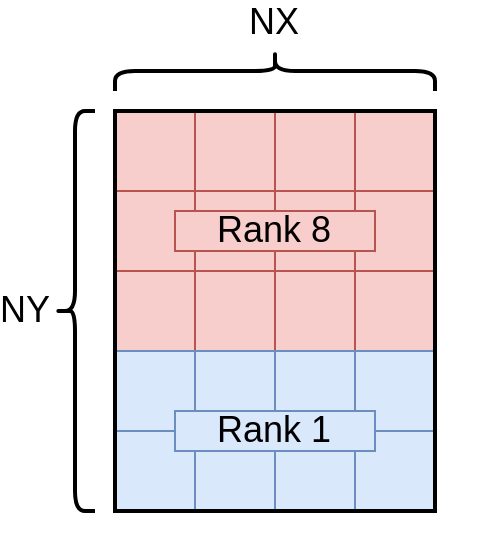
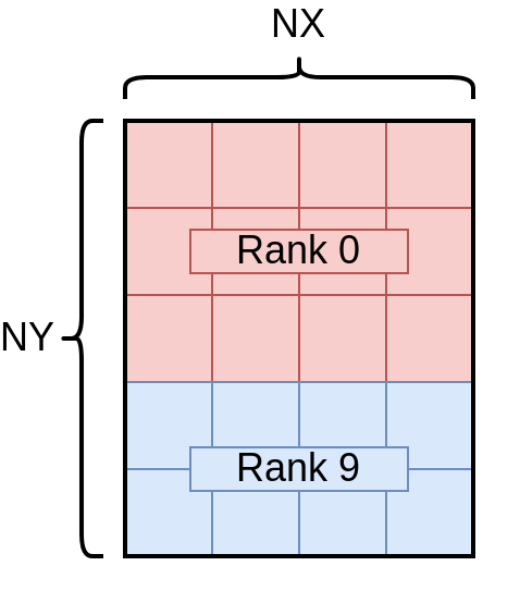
  <mxCell id="0" />
  <mxCell id="1" parent="0" />
  <mxCell id="2" value="NY" style="shape=curlyBracket;whiteSpace=wrap;html=1;rounded=1;strokeWidth=2;rotation=0;fontSize=18;verticalAlign=middle;labelPosition=left;verticalLabelPosition=middle;align=right;" vertex="1" parent="1"><mxGeometry x="20" y="50" width="20" height="200" as="geometry" /></mxCell>
  <mxCell id="3" value="NX" style="shape=curlyBracket;whiteSpace=wrap;html=1;rounded=1;strokeWidth=2;fontSize=18;align=center;rotation=0;verticalAlign=bottom;direction=south;labelPosition=center;verticalLabelPosition=top;" vertex="1" parent="1"><mxGeometry x="50" y="20" width="160" height="20" as="geometry" /></mxCell>
  <mxCell id="4" value="" style="rounded=0;whiteSpace=wrap;html=1;strokeWidth=1;fontSize=18;align=center;fillColor=#f8cecc;strokeColor=#b85450;" vertex="1" parent="1"><mxGeometry x="50" y="50" width="40" height="40" as="geometry" /></mxCell>
  <mxCell id="5" value="" style="rounded=0;whiteSpace=wrap;html=1;strokeWidth=1;fontSize=18;align=center;fillColor=#f8cecc;strokeColor=#b85450;" vertex="1" parent="1"><mxGeometry x="90" y="50" width="40" height="40" as="geometry" /></mxCell>
  <mxCell id="6" value="" style="rounded=0;whiteSpace=wrap;html=1;strokeWidth=1;fontSize=18;align=center;fillColor=#f8cecc;strokeColor=#b85450;" vertex="1" parent="1"><mxGeometry x="130" y="50" width="40" height="40" as="geometry" /></mxCell>
  <mxCell id="7" value="" style="rounded=0;whiteSpace=wrap;html=1;strokeWidth=1;fontSize=18;align=center;fillColor=#f8cecc;strokeColor=#b85450;" vertex="1" parent="1"><mxGeometry x="170" y="50" width="40" height="40" as="geometry" /></mxCell>
  <mxCell id="8" value="" style="rounded=0;whiteSpace=wrap;html=1;strokeWidth=1;fontSize=18;align=center;fillColor=#f8cecc;strokeColor=#b85450;" vertex="1" parent="1"><mxGeometry x="50" y="90" width="40" height="40" as="geometry" /></mxCell>
  <mxCell id="9" value="" style="rounded=0;whiteSpace=wrap;html=1;strokeWidth=1;fontSize=18;align=center;fillColor=#f8cecc;strokeColor=#b85450;" vertex="1" parent="1"><mxGeometry x="90" y="90" width="40" height="40" as="geometry" /></mxCell>
  <mxCell id="10" value="" style="rounded=0;whiteSpace=wrap;html=1;strokeWidth=1;fontSize=18;align=center;fillColor=#f8cecc;strokeColor=#b85450;" vertex="1" parent="1"><mxGeometry x="130" y="90" width="40" height="40" as="geometry" /></mxCell>
  <mxCell id="11" value="" style="rounded=0;whiteSpace=wrap;html=1;strokeWidth=1;fontSize=18;align=center;fillColor=#f8cecc;strokeColor=#b85450;" vertex="1" parent="1"><mxGeometry x="170" y="90" width="40" height="40" as="geometry" /></mxCell>
  <mxCell id="12" value="" style="rounded=0;whiteSpace=wrap;html=1;strokeWidth=1;fontSize=18;align=center;fillColor=#f8cecc;strokeColor=#b85450;" vertex="1" parent="1"><mxGeometry x="50" y="130" width="40" height="40" as="geometry" /></mxCell>
  <mxCell id="13" value="" style="rounded=0;whiteSpace=wrap;html=1;strokeWidth=1;fontSize=18;align=center;fillColor=#f8cecc;strokeColor=#b85450;" vertex="1" parent="1"><mxGeometry x="90" y="130" width="40" height="40" as="geometry" /></mxCell>
  <mxCell id="14" value="" style="rounded=0;whiteSpace=wrap;html=1;strokeWidth=1;fontSize=18;align=center;fillColor=#f8cecc;strokeColor=#b85450;" vertex="1" parent="1"><mxGeometry x="130" y="130" width="40" height="40" as="geometry" /></mxCell>
  <mxCell id="15" value="" style="rounded=0;whiteSpace=wrap;html=1;strokeWidth=1;fontSize=18;align=center;fillColor=#f8cecc;strokeColor=#b85450;" vertex="1" parent="1"><mxGeometry x="170" y="130" width="40" height="40" as="geometry" /></mxCell>
  <mxCell id="16" value="" style="rounded=0;whiteSpace=wrap;html=1;strokeWidth=1;fontSize=18;align=center;fillColor=#dae8fc;strokeColor=#6c8ebf;" vertex="1" parent="1"><mxGeometry x="50" y="170" width="40" height="40" as="geometry" /></mxCell>
  <mxCell id="17" value="" style="rounded=0;whiteSpace=wrap;html=1;strokeWidth=1;fontSize=18;align=center;fillColor=#dae8fc;strokeColor=#6c8ebf;" vertex="1" parent="1"><mxGeometry x="90" y="170" width="40" height="40" as="geometry" /></mxCell>
  <mxCell id="18" value="" style="rounded=0;whiteSpace=wrap;html=1;strokeWidth=1;fontSize=18;align=center;fillColor=#dae8fc;strokeColor=#6c8ebf;" vertex="1" parent="1"><mxGeometry x="130" y="170" width="40" height="40" as="geometry" /></mxCell>
  <mxCell id="19" value="" style="rounded=0;whiteSpace=wrap;html=1;strokeWidth=1;fontSize=18;align=center;fillColor=#dae8fc;strokeColor=#6c8ebf;" vertex="1" parent="1"><mxGeometry x="170" y="170" width="40" height="40" as="geometry" /></mxCell>
  <mxCell id="20" value="" style="rounded=0;whiteSpace=wrap;html=1;strokeWidth=1;fontSize=18;align=center;fillColor=#dae8fc;strokeColor=#6c8ebf;" vertex="1" parent="1"><mxGeometry x="50" y="210" width="40" height="40" as="geometry" /></mxCell>
  <mxCell id="21" value="" style="rounded=0;whiteSpace=wrap;html=1;strokeWidth=1;fontSize=18;align=center;fillColor=#dae8fc;strokeColor=#6c8ebf;" vertex="1" parent="1"><mxGeometry x="90" y="210" width="40" height="40" as="geometry" /></mxCell>
  <mxCell id="22" value="" style="rounded=0;whiteSpace=wrap;html=1;strokeWidth=1;fontSize=18;align=center;fillColor=#dae8fc;strokeColor=#6c8ebf;" vertex="1" parent="1"><mxGeometry x="130" y="210" width="40" height="40" as="geometry" /></mxCell>
  <mxCell id="23" value="" style="rounded=0;whiteSpace=wrap;html=1;strokeWidth=1;fontSize=18;align=center;fillColor=#dae8fc;strokeColor=#6c8ebf;" vertex="1" parent="1"><mxGeometry x="170" y="210" width="40" height="40" as="geometry" /></mxCell>
  <mxCell id="24" value="" style="rounded=0;whiteSpace=wrap;html=1;strokeWidth=2;fillColor=none;" vertex="1" parent="1"><mxGeometry x="50" y="50" width="160" height="200" as="geometry" /></mxCell>
- <mxCell id="25" value="Rank 8" style="text;html=1;strokeColor=#b85450;fillColor=#f8cecc;align=center;verticalAlign=middle;whiteSpace=wrap;rounded=0;fontSize=18;" vertex="1" parent="1"><mxGeometry x="80" y="100" width="100" height="20" as="geometry" /></mxCell>
- <mxCell id="26" value="Rank 1" style="text;html=1;strokeColor=#6c8ebf;fillColor=#dae8fc;align=center;verticalAlign=middle;whiteSpace=wrap;rounded=0;fontSize=18;" vertex="1" parent="1"><mxGeometry x="80" y="200" width="100" height="20" as="geometry" /></mxCell>
+ <mxCell id="25" value="Rank 0" style="text;html=1;strokeColor=#b85450;fillColor=#f8cecc;align=center;verticalAlign=middle;whiteSpace=wrap;rounded=0;fontSize=18;" vertex="1" parent="1"><mxGeometry x="80" y="100" width="100" height="20" as="geometry" /></mxCell>
+ <mxCell id="26" value="Rank 9" style="text;html=1;strokeColor=#6c8ebf;fillColor=#dae8fc;align=center;verticalAlign=middle;whiteSpace=wrap;rounded=0;fontSize=18;" vertex="1" parent="1"><mxGeometry x="80" y="200" width="100" height="20" as="geometry" /></mxCell>
